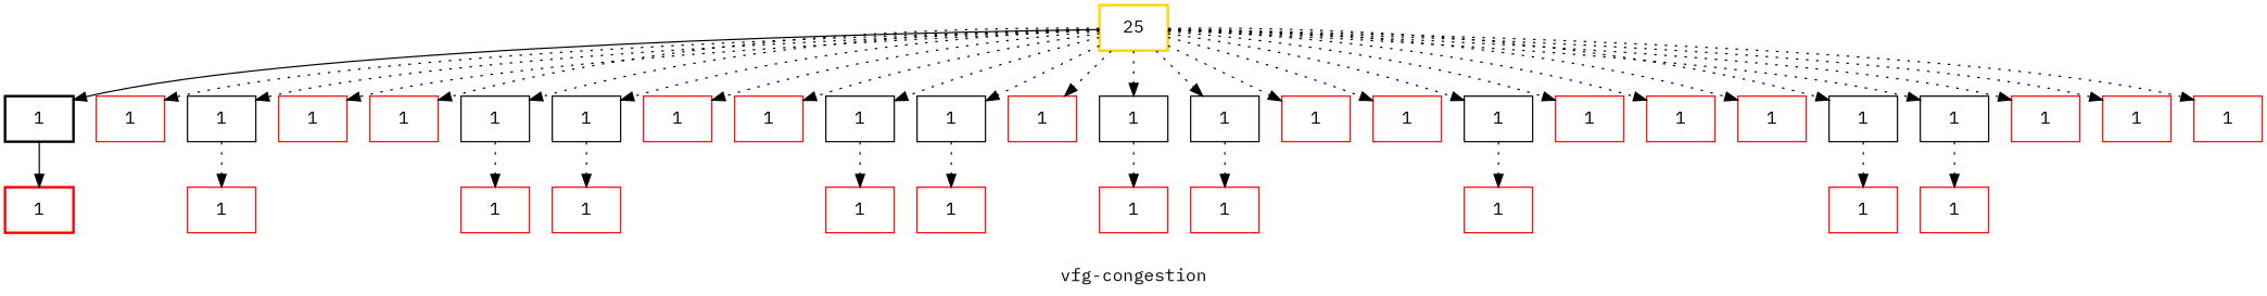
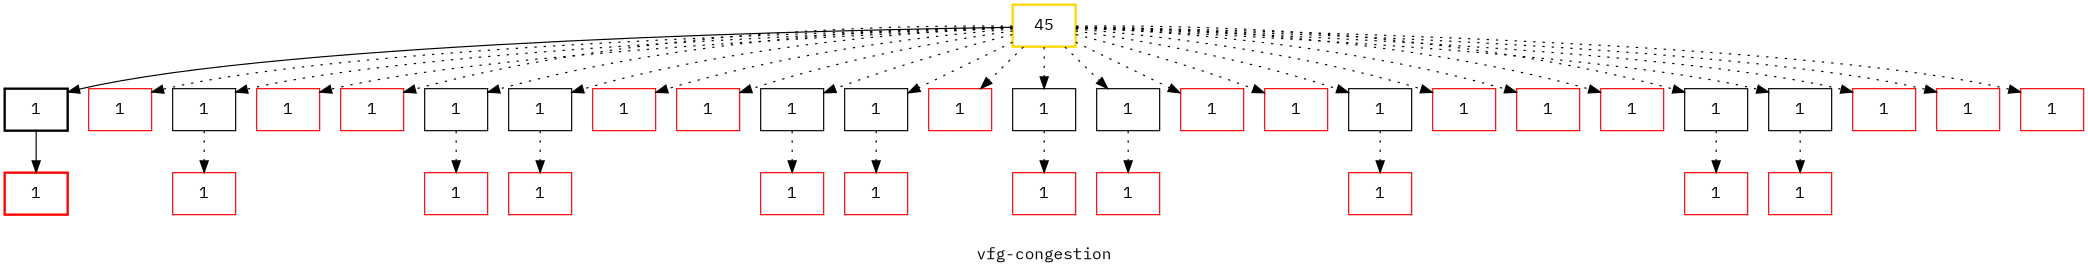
  digraph {
    label="vfg-congestion"
    fontname="IBM Plex Mono"
    node [shape=box fontname="IBM Plex Mono" color=red]
    edge [fontname="IBM Plex Mono" style=dotted]
    n1 [label=1 style=bold color=""]
    n2 [label=1 style=bold]
-   n3 [color=gold label=25 style=bold]
+   n3 [color=gold label=45 style=bold]
    n4 [label=1]
    n5 [label=1 color=""]
    n6 [label=1]
    n7 [label=1]
    n8 [label=1 color=""]
    n9 [label=1 color=""]
    n10 [label=1]
    n11 [label=1]
    n12 [label=1 color=""]
    n13 [label=1 color=""]
    n14 [label=1]
    n15 [label=1 color=""]
    n16 [label=1 color=""]
    n17 [label=1]
    n18 [label=1]
    n19 [label=1 color=""]
    n20 [label=1]
    n21 [label=1]
    n22 [label=1]
    n23 [label=1 color=""]
    n24 [label=1 color=""]
    n25 [label=1]
    n26 [label=1]
    n27 [label=1]
    n28 [label=1]
    n29 [label=1]
    n30 [label=1]
    n31 [label=1]
    n32 [label=1]
    n33 [label=1]
    n34 [label=1]
    n35 [label=1]
    n36 [label=1]
    n37 [label=1]
    n1 -> n2 [style=""]
    n3 -> n1 [style=""]
    n3 -> n4
    n3 -> n5
    n3 -> n6
    n3 -> n7
    n3 -> n8
    n3 -> n9
    n3 -> n10
    n3 -> n11
    n3 -> n12
    n3 -> n13
    n3 -> n14
    n3 -> n15
    n3 -> n16
    n3 -> n17
    n3 -> n18
    n3 -> n19
    n3 -> n20
    n3 -> n21
    n3 -> n22
    n3 -> n23
    n3 -> n24
    n3 -> n25
    n3 -> n26
    n3 -> n27
    n5 -> n28
    n8 -> n29
    n9 -> n30
    n12 -> n31
    n13 -> n32
    n15 -> n33
    n16 -> n34
    n19 -> n35
    n23 -> n36
    n24 -> n37
  }
